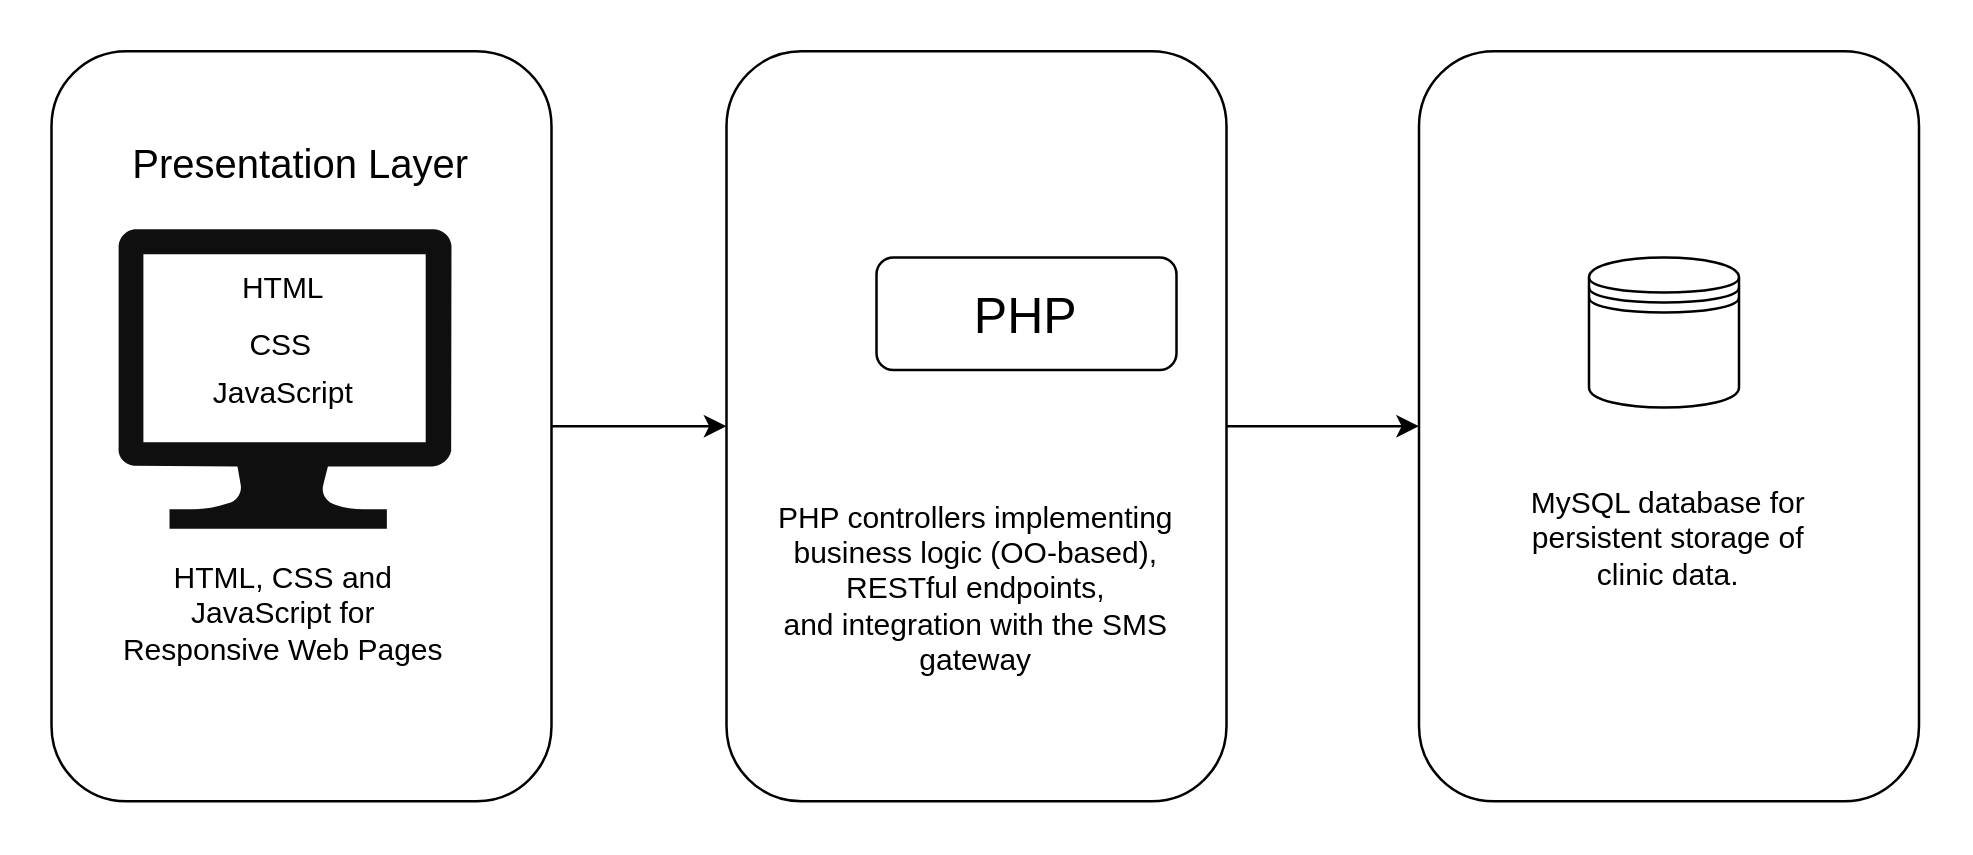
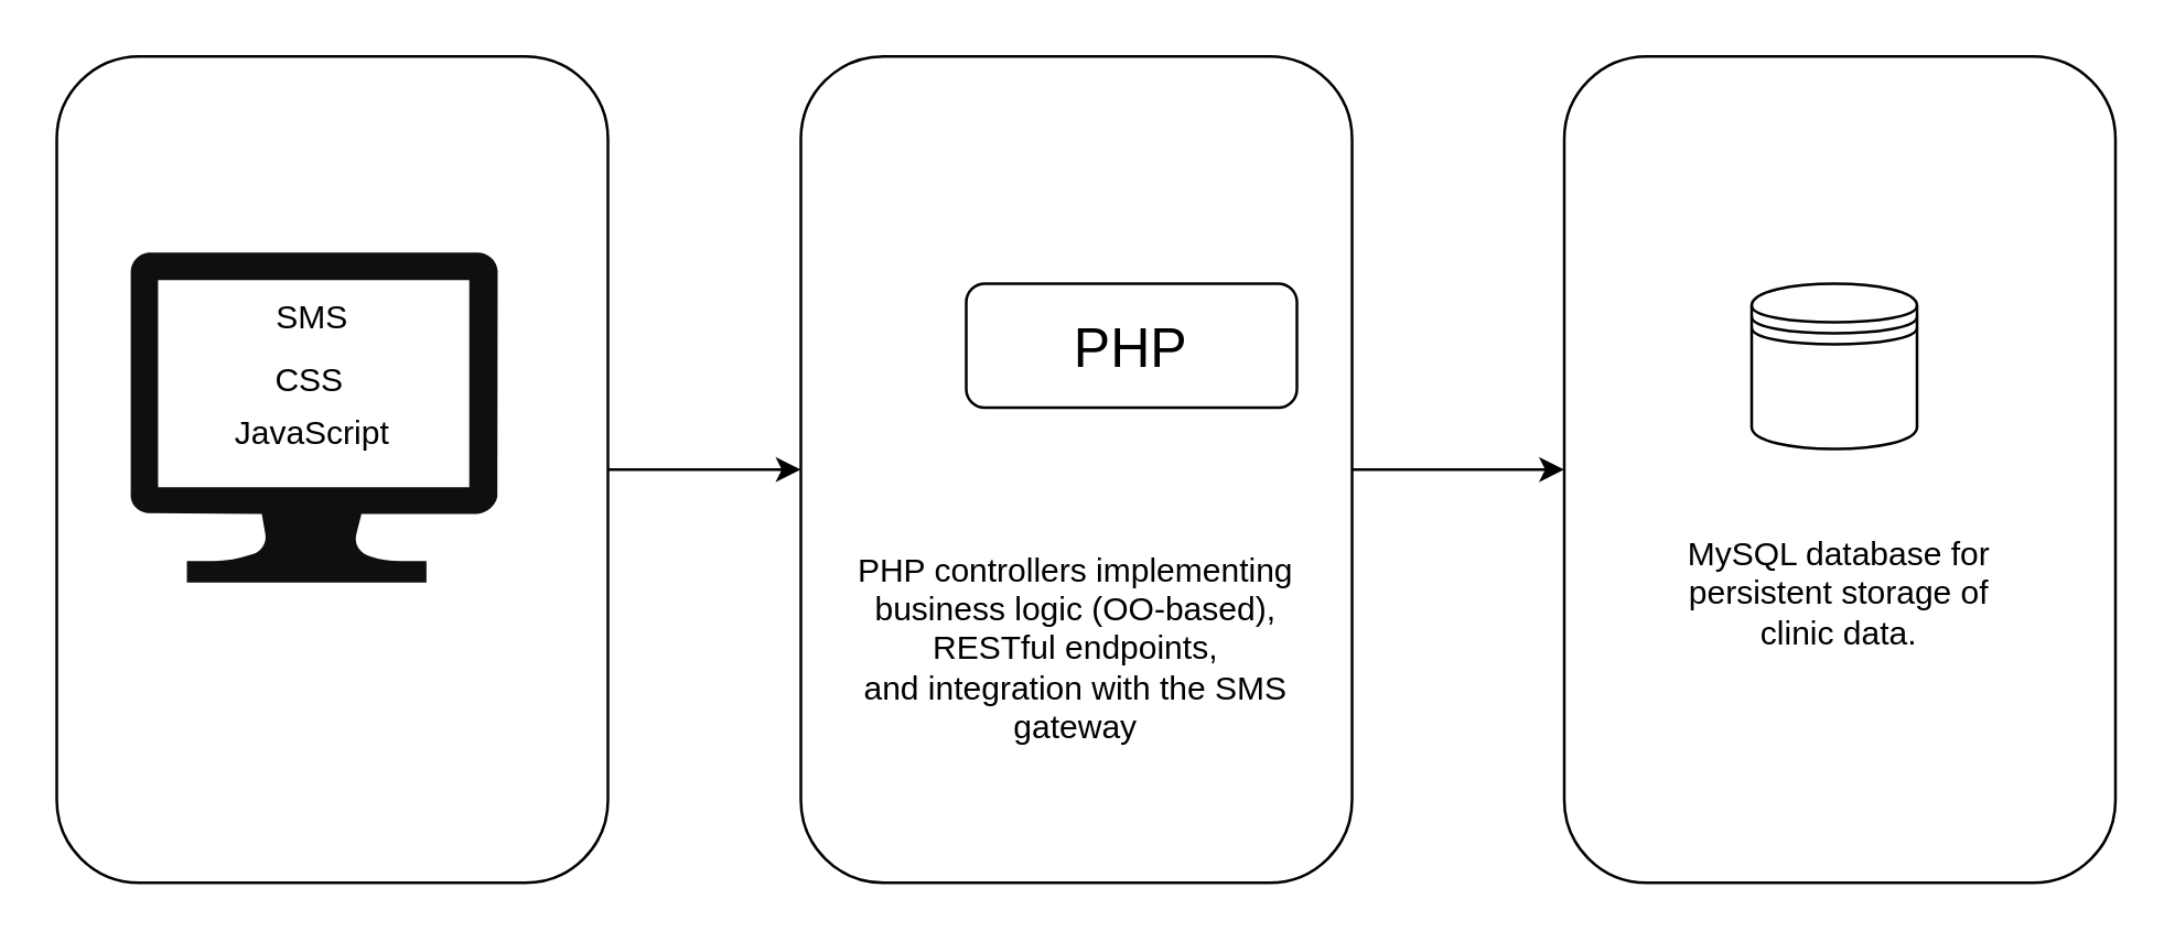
  <mxCell id="0" />
  <mxCell id="1" parent="0" />
  <mxCell id="2" style="edgeStyle=orthogonalEdgeStyle;rounded=0;orthogonalLoop=1;jettySize=auto;html=1;entryX=0;entryY=0.5;entryDx=0;entryDy=0;" edge="1" parent="1" source="3" target="10"><mxGeometry relative="1" as="geometry" /></mxCell>
  <mxCell id="3" value="" style="rounded=1;whiteSpace=wrap;html=1;" vertex="1" parent="1"><mxGeometry x="20" y="20" width="200" height="300" as="geometry" /></mxCell>
  <mxCell id="4" value="" style="sketch=0;aspect=fixed;pointerEvents=1;shadow=0;dashed=0;html=1;strokeColor=none;labelPosition=center;verticalLabelPosition=bottom;verticalAlign=top;align=center;fillColor=light-dark(#0f0f0f, #bfd3ff);shape=mxgraph.azure.computer" vertex="1" parent="1"><mxGeometry x="46.66" y="91" width="133.33" height="120" as="geometry" /></mxCell>
- <mxCell id="5" value="HTML" style="text;strokeColor=none;align=center;fillColor=none;html=1;verticalAlign=middle;whiteSpace=wrap;rounded=0;" vertex="1" parent="1"><mxGeometry x="83.32" y="100" width="60" height="30" as="geometry" /></mxCell>
+ <mxCell id="5" value="SMS" style="text;strokeColor=none;align=center;fillColor=none;html=1;verticalAlign=middle;whiteSpace=wrap;rounded=0;" vertex="1" parent="1"><mxGeometry x="83.32" y="100" width="60" height="30" as="geometry" /></mxCell>
  <mxCell id="6" value="CSS" style="text;strokeColor=none;align=center;fillColor=none;html=1;verticalAlign=middle;whiteSpace=wrap;rounded=0;" vertex="1" parent="1"><mxGeometry x="82.32" y="122.5" width="60" height="30" as="geometry" /></mxCell>
  <mxCell id="7" value="JavaScript" style="text;strokeColor=none;align=center;fillColor=none;html=1;verticalAlign=middle;whiteSpace=wrap;rounded=0;" vertex="1" parent="1"><mxGeometry x="73.32" y="142" width="80" height="30" as="geometry" /></mxCell>
- <mxCell id="8" value="HTML, CSS and JavaScript for Responsive Web Pages" style="text;strokeColor=none;align=center;fillColor=none;html=1;verticalAlign=middle;whiteSpace=wrap;rounded=0;" vertex="1" parent="1"><mxGeometry x="43.33" y="230" width="140" height="30" as="geometry" /></mxCell>
  <mxCell id="9" style="edgeStyle=orthogonalEdgeStyle;rounded=0;orthogonalLoop=1;jettySize=auto;html=1;entryX=0;entryY=0.5;entryDx=0;entryDy=0;" edge="1" parent="1" source="10" target="11"><mxGeometry relative="1" as="geometry" /></mxCell>
  <mxCell id="10" value="" style="rounded=1;whiteSpace=wrap;html=1;" vertex="1" parent="1"><mxGeometry x="290" y="20" width="200" height="300" as="geometry" /></mxCell>
  <mxCell id="11" value="" style="rounded=1;whiteSpace=wrap;html=1;" vertex="1" parent="1"><mxGeometry x="567" y="20" width="200" height="300" as="geometry" /></mxCell>
  <mxCell id="12" value="PHP controllers implementing business logic (OO-based), RESTful endpoints,&lt;br/&gt;and integration with the SMS gateway" style="text;strokeColor=none;align=center;fillColor=none;html=1;verticalAlign=middle;whiteSpace=wrap;rounded=0;" vertex="1" parent="1"><mxGeometry x="300" y="200" width="180" height="70" as="geometry" /></mxCell>
  <mxCell id="13" value="&lt;font style=&quot;font-size: 20px;&quot;&gt;PHP&lt;/font&gt;" style="text;strokeColor=default;align=center;fillColor=none;html=1;verticalAlign=middle;whiteSpace=wrap;rounded=1;" vertex="1" parent="1"><mxGeometry x="350" y="102.5" width="120" height="45" as="geometry" /></mxCell>
  <mxCell id="14" value="" style="shape=datastore;whiteSpace=wrap;html=1;" vertex="1" parent="1"><mxGeometry x="635" y="102.5" width="60" height="60" as="geometry" /></mxCell>
  <mxCell id="15" value="MySQL database for persistent storage of clinic data. " style="text;strokeColor=none;align=center;fillColor=none;html=1;verticalAlign=middle;whiteSpace=wrap;rounded=0;" vertex="1" parent="1"><mxGeometry x="597" y="200" width="140" height="30" as="geometry" /></mxCell>
- <mxCell id="16" value="&lt;font style=&quot;font-size: 16px;&quot;&gt;Presentation Layer&lt;/font&gt;" style="text;strokeColor=none;align=center;fillColor=none;html=1;verticalAlign=middle;whiteSpace=wrap;rounded=0;" vertex="1" parent="1"><mxGeometry x="25" y="50" width="190" height="30" as="geometry" /></mxCell>
